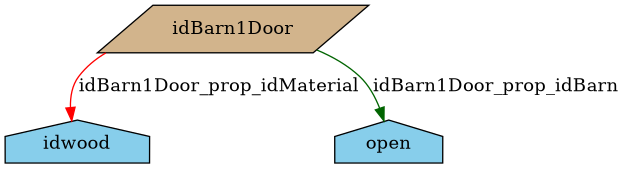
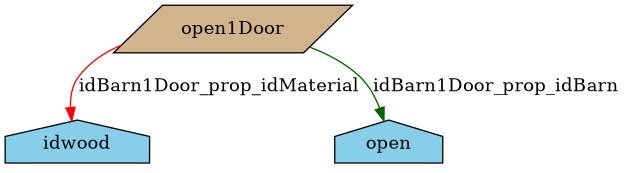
  strict digraph {
    node [fillcolor=skyblue shape=house style=filled]
    edge [edge_type=property]
-   idBarn1Door [fillcolor=tan node_type=entity_node root=root shape=parallelogram]
+   idBarn1Door [fillcolor=tan node_type=entity_node root=root shape=parallelogram label=open1Door]
    idwood
    open
    idBarn1Door -> idwood [color=red label=idBarn1Door_prop_idMaterial]
    idBarn1Door -> open [color=darkgreen label=idBarn1Door_prop_idBarn]
  }
